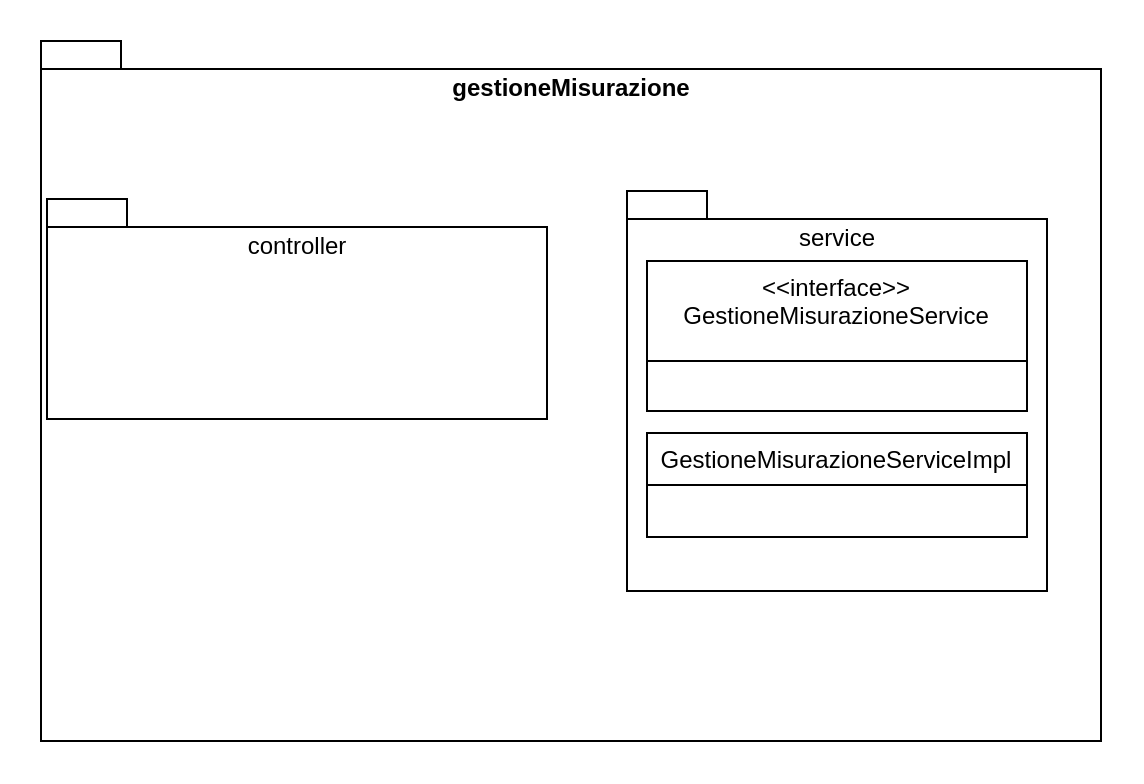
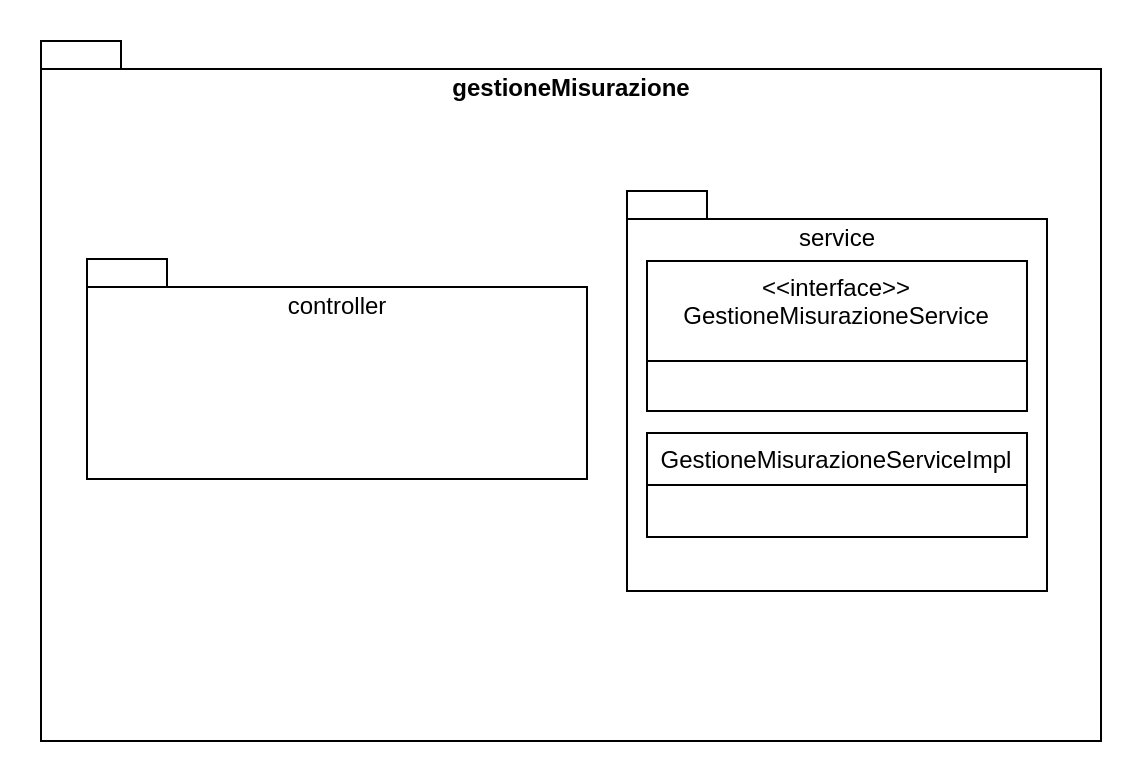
  <mxCell id="0" />
  <mxCell id="1" parent="0" />
  <mxCell id="2" value="gestioneMisurazione" style="shape=folder;fontStyle=1;spacingTop=10;tabWidth=40;tabHeight=14;tabPosition=left;html=1;verticalAlign=top;" parent="1" vertex="1"><mxGeometry x="20" y="20" width="530" height="350" as="geometry" /></mxCell>
- <mxCell id="3" value="&lt;span style=&quot;font-weight: normal&quot;&gt;controller&lt;/span&gt;" style="shape=folder;fontStyle=1;spacingTop=10;tabWidth=40;tabHeight=14;tabPosition=left;html=1;verticalAlign=top;" parent="1" vertex="1"><mxGeometry x="23" y="99" width="250" height="110" as="geometry" /></mxCell>
+ <mxCell id="3" value="&lt;span style=&quot;font-weight: normal&quot;&gt;controller&lt;/span&gt;" style="shape=folder;fontStyle=1;spacingTop=10;tabWidth=40;tabHeight=14;tabPosition=left;html=1;verticalAlign=top;" parent="1" vertex="1"><mxGeometry x="43" y="129" width="250" height="110" as="geometry" /></mxCell>
  <mxCell id="4" value="&lt;span style=&quot;font-weight: normal&quot;&gt;service&lt;br&gt;&lt;/span&gt;" style="shape=folder;fontStyle=1;spacingTop=10;tabWidth=40;tabHeight=14;tabPosition=left;html=1;verticalAlign=top;" parent="1" vertex="1"><mxGeometry x="313" y="95" width="210" height="200" as="geometry" /></mxCell>
  <mxCell id="5" value="&lt;&lt;interface&gt;&gt;&#10;GestioneMisurazioneService" style="swimlane;fontStyle=0;childLayout=stackLayout;horizontal=1;startSize=50;fillColor=none;horizontalStack=0;resizeParent=1;resizeParentMax=0;resizeLast=0;collapsible=1;marginBottom=0;verticalAlign=top;" parent="1" vertex="1"><mxGeometry x="323" y="130" width="190" height="75" as="geometry" /></mxCell>
  <mxCell id="6" value="GestioneMisurazioneServiceImpl" style="swimlane;fontStyle=0;childLayout=stackLayout;horizontal=1;startSize=26;fillColor=none;horizontalStack=0;resizeParent=1;resizeParentMax=0;resizeLast=0;collapsible=1;marginBottom=0;" parent="1" vertex="1"><mxGeometry x="323" y="216" width="190" height="52" as="geometry" /></mxCell>
